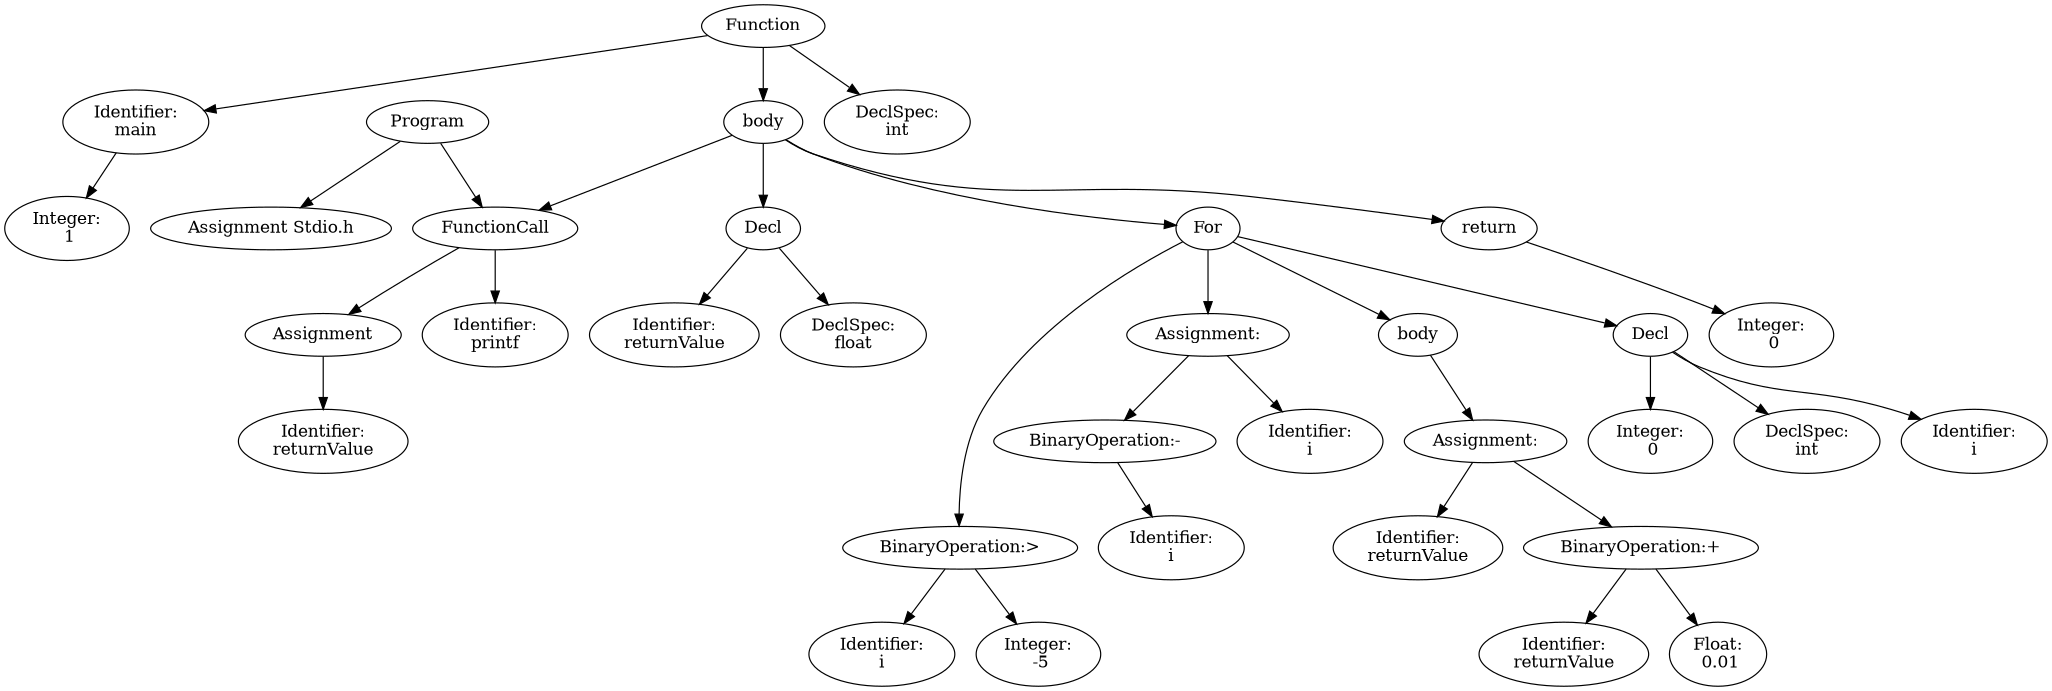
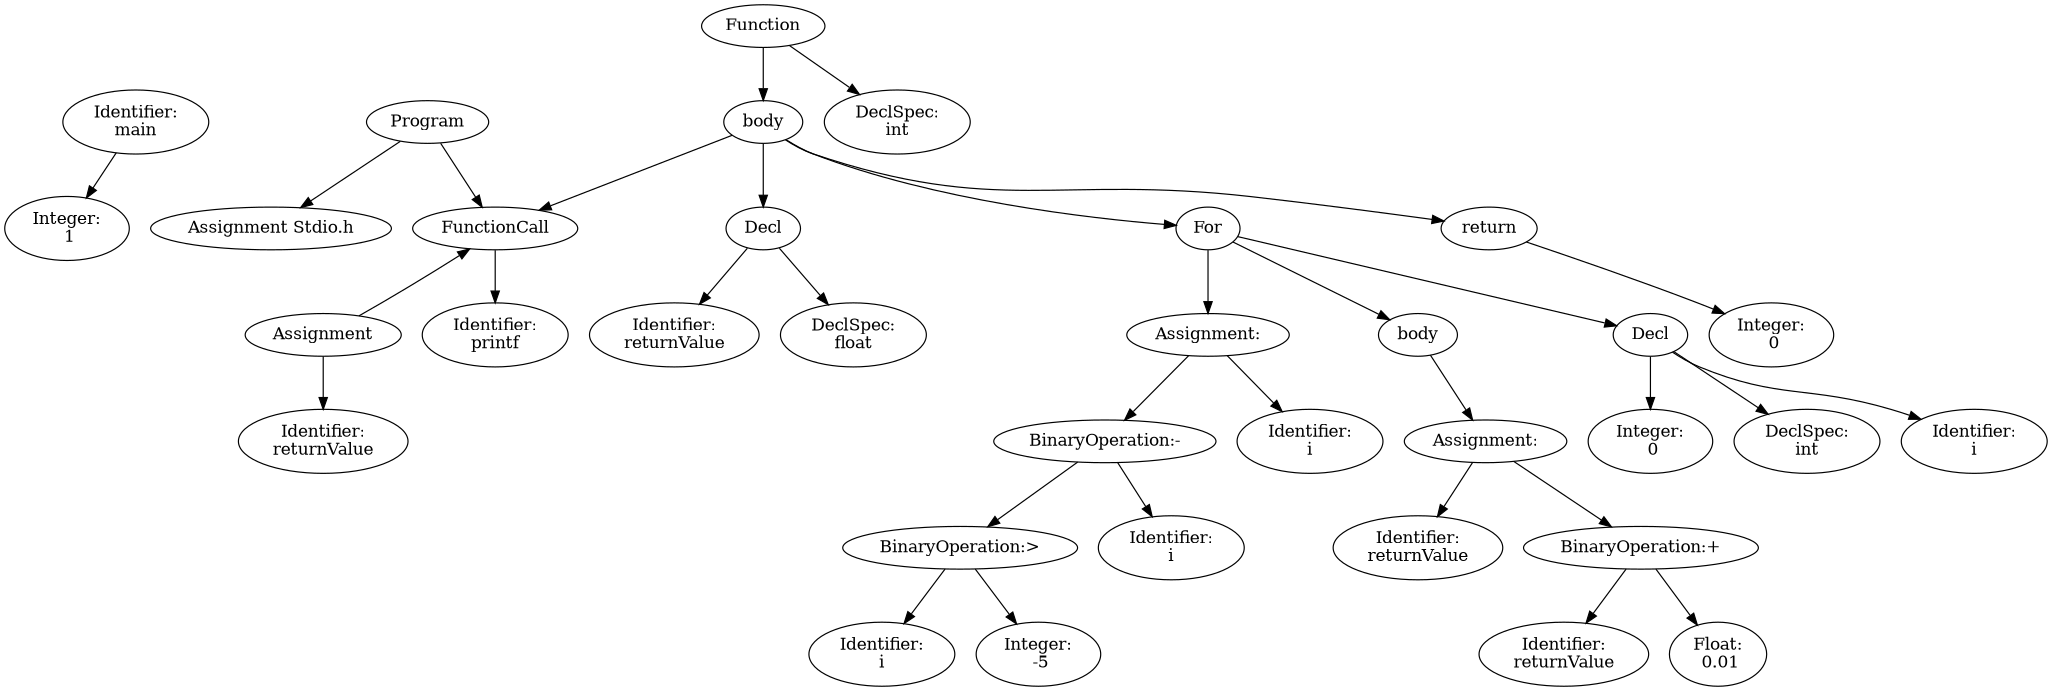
  digraph {
    n1 [label=Program]
    n2 [label="Assignment Stdio.h"]
    n3 [label=FunctionCall]
    n4 [label=Function]
    n5 [label="DeclSpec:\nint"]
    n6 [label="Identifier:\nmain"]
    n7 [label=body]
    n8 [label="Integer:\n 1"]
    n9 [label=Decl]
    n10 [label=For]
    n11 [label=return]
    n12 [label="DeclSpec:\nfloat"]
    n13 [label="Identifier:\nreturnValue"]
    n14 [label=Decl]
    n15 [label="BinaryOperation:>"]
    n16 [label="Assignment:\n"]
    n17 [label=body]
    n18 [label="Identifier:\nprintf"]
    n19 [label=Assignment]
    n20 [label="Integer:\n 0"]
    n21 [label="DeclSpec:\nint"]
    n22 [label="Identifier:\ni"]
    n23 [label="Integer:\n 0"]
    n24 [label="Identifier:\ni"]
    n25 [label="Integer:\n -5"]
    n26 [label="Identifier:\ni"]
    n27 [label="BinaryOperation:-"]
    n28 [label="Assignment:\n"]
    n29 [label="Identifier:\ni"]
    n30 [label="Identifier:\nreturnValue"]
    n31 [label="BinaryOperation:+"]
    n32 [label="Identifier:\nreturnValue"]
    n33 [label="Float:\n 0.01"]
    n34 [label="Identifier:\nreturnValue"]
    n1 -> n2
    n1 -> n3
    n3 -> n18
-   n3 -> n19
+   n19 -> n3
    n4 -> n5
-   n4 -> n6
    n4 -> n7
    n6 -> n8
    n7 -> n3
    n7 -> n9
    n7 -> n10
    n7 -> n11
    n9 -> n12
    n9 -> n13
    n10 -> n14
-   n10 -> n15
+   n27 -> n15
    n10 -> n16
    n10 -> n17
    n11 -> n20
    n14 -> n21
    n14 -> n22
    n14 -> n23
    n15 -> n24
    n15 -> n25
    n16 -> n26
    n16 -> n27
    n17 -> n28
    n19 -> n34
    n27 -> n29
    n28 -> n30
    n28 -> n31
    n31 -> n32
    n31 -> n33
  }
